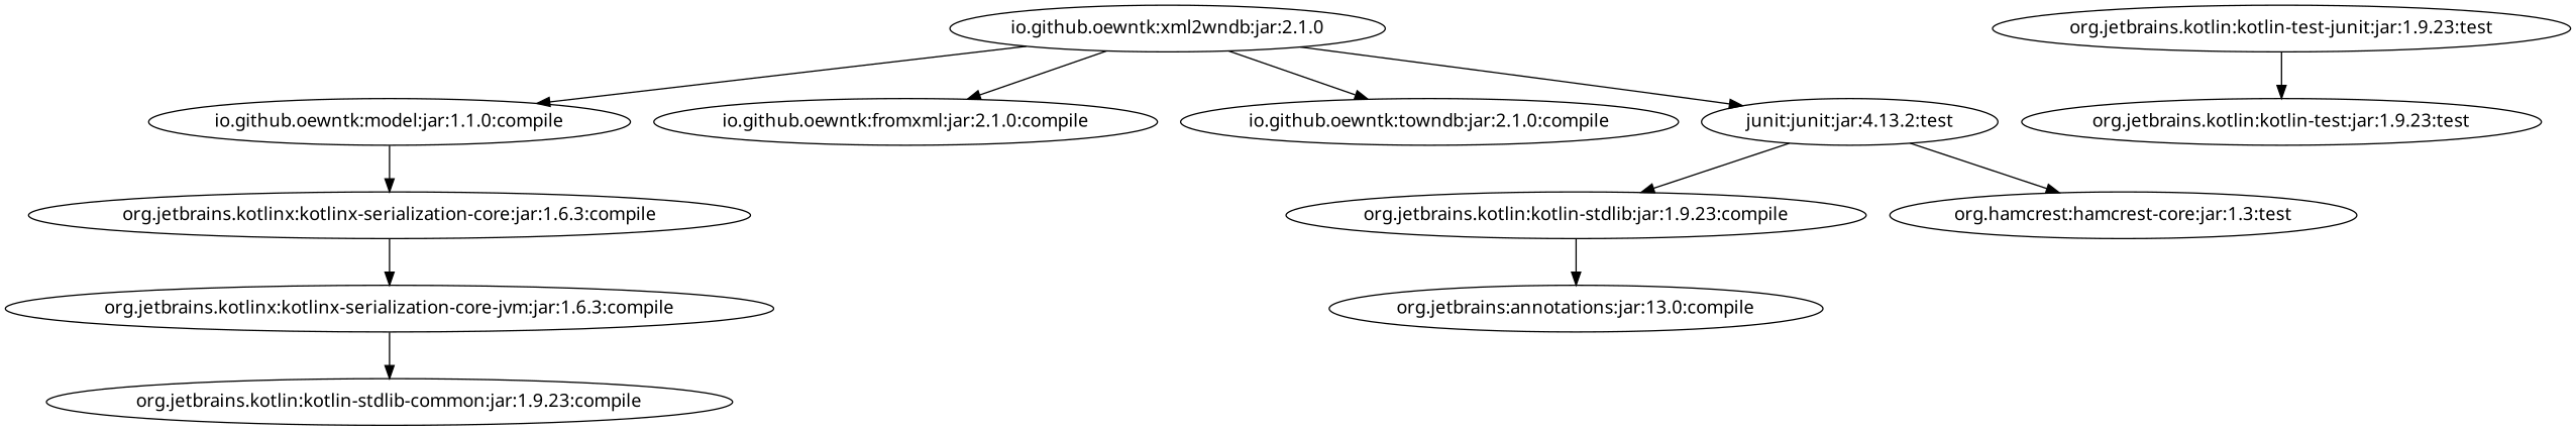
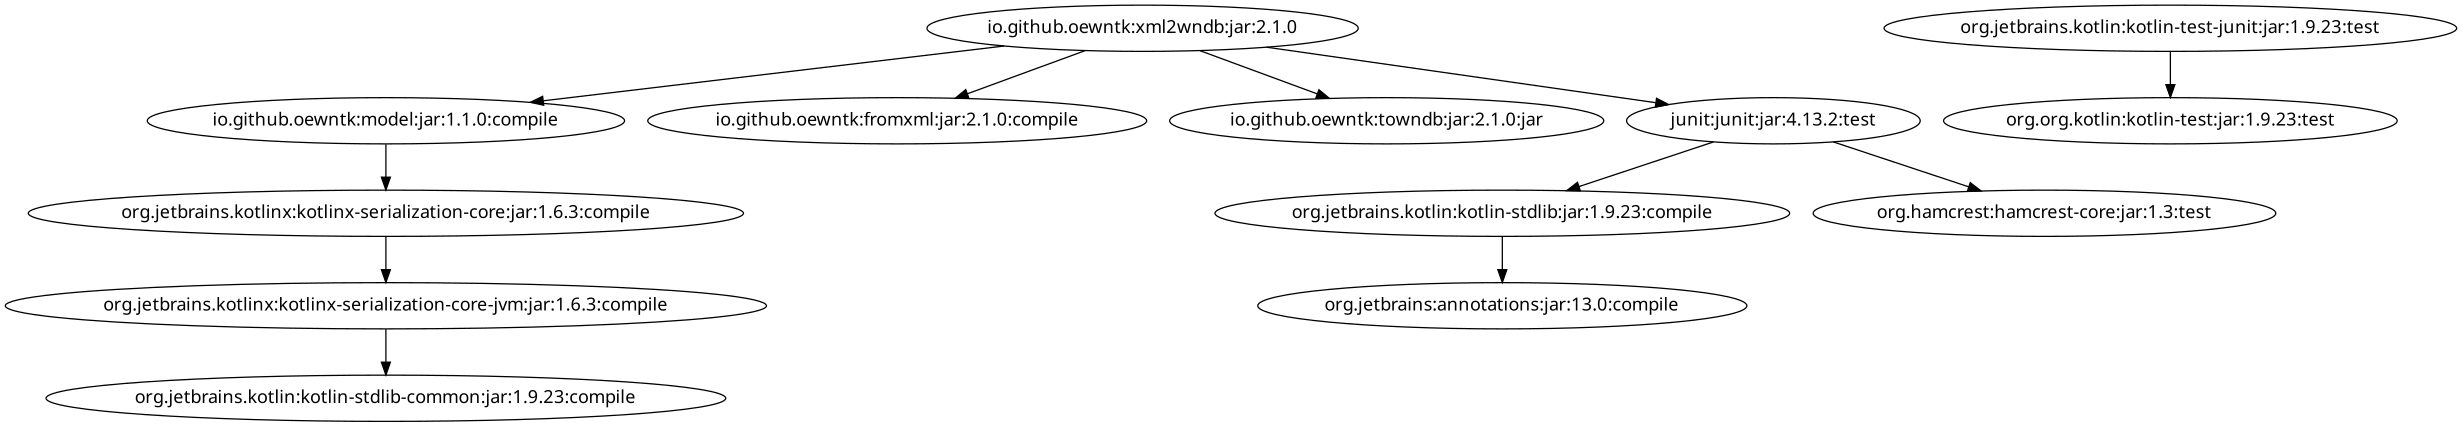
  digraph {
    fontname="Noto Sans"
    node [fontname="Noto Sans"]
    edge [fontname="Noto Sans"]
    n1 [label="io.github.oewntk:model:jar:1.1.0:compile"]
    "io.github.oewntk:xml2wndb:jar:2.1.0"
    "io.github.oewntk:fromxml:jar:2.1.0:compile"
-   "io.github.oewntk:towndb:jar:2.1.0:compile"
+   "io.github.oewntk:towndb:jar:2.1.0:compile" [label="io.github.oewntk:towndb:jar:2.1.0:jar"]
    "junit:junit:jar:4.13.2:test"
    "org.jetbrains.kotlinx:kotlinx-serialization-core:jar:1.6.3:compile"
    "org.jetbrains.kotlin:kotlin-stdlib:jar:1.9.23:compile"
    "org.hamcrest:hamcrest-core:jar:1.3:test"
    "org.jetbrains:annotations:jar:13.0:compile"
    "org.jetbrains.kotlin:kotlin-test-junit:jar:1.9.23:test"
-   "org.jetbrains.kotlin:kotlin-test:jar:1.9.23:test"
+   "org.jetbrains.kotlin:kotlin-test:jar:1.9.23:test" [label="org.org.kotlin:kotlin-test:jar:1.9.23:test"]
    "org.jetbrains.kotlinx:kotlinx-serialization-core-jvm:jar:1.6.3:compile"
    n13 [label="org.jetbrains.kotlin:kotlin-stdlib-common:jar:1.9.23:compile"]
    n1 -> "org.jetbrains.kotlinx:kotlinx-serialization-core:jar:1.6.3:compile"
    "io.github.oewntk:xml2wndb:jar:2.1.0" -> n1
    "io.github.oewntk:xml2wndb:jar:2.1.0" -> "io.github.oewntk:fromxml:jar:2.1.0:compile"
    "io.github.oewntk:xml2wndb:jar:2.1.0" -> "io.github.oewntk:towndb:jar:2.1.0:compile"
    "io.github.oewntk:xml2wndb:jar:2.1.0" -> "junit:junit:jar:4.13.2:test"
    "junit:junit:jar:4.13.2:test" -> "org.jetbrains.kotlin:kotlin-stdlib:jar:1.9.23:compile"
    "junit:junit:jar:4.13.2:test" -> "org.hamcrest:hamcrest-core:jar:1.3:test"
    "org.jetbrains.kotlinx:kotlinx-serialization-core:jar:1.6.3:compile" -> "org.jetbrains.kotlinx:kotlinx-serialization-core-jvm:jar:1.6.3:compile"
    "org.jetbrains.kotlin:kotlin-stdlib:jar:1.9.23:compile" -> "org.jetbrains:annotations:jar:13.0:compile"
    "org.jetbrains.kotlin:kotlin-test-junit:jar:1.9.23:test" -> "org.jetbrains.kotlin:kotlin-test:jar:1.9.23:test"
    "org.jetbrains.kotlinx:kotlinx-serialization-core-jvm:jar:1.6.3:compile" -> n13
  }
